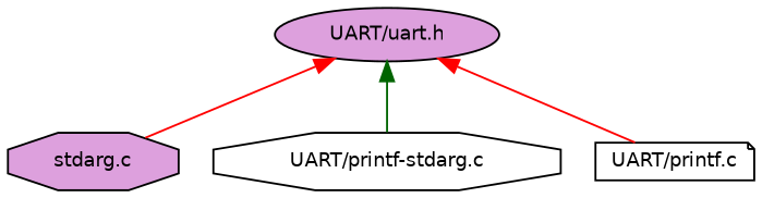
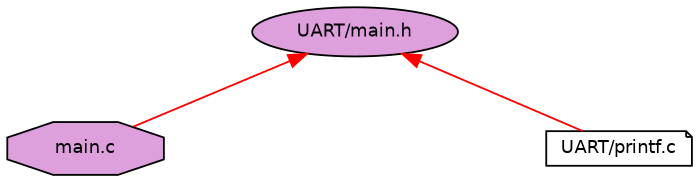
  digraph {
    node [color=black fillcolor=plum fontname=Helvetica fontsize=10 shape=octagon style=filled]
    edge [color=red dir=back fontname=Helvetica fontsize=10 labelfontname=Helvetica labelfontsize=10 style=solid]
-   n1 [fontcolor=black height=0.2 label="UART/uart.h" shape=ellipse width=0.4]
-   n2 [height=0.2 label="stdarg.c" width=0.4]
-   n3 [fillcolor=white height=0.2 label="UART/printf-stdarg.c" width=0.4]
+   n1 [fontcolor=black height=0.2 label="UART/main.h" shape=ellipse width=0.4]
+   n2 [height=0.2 label="main.c" width=0.4]
    n4 [fillcolor=white height=0.2 label="UART/printf.c" shape=note width=0.4]
    n1 -> n2
-   n1 -> n3 [color=darkgreen]
    n1 -> n4
  }
